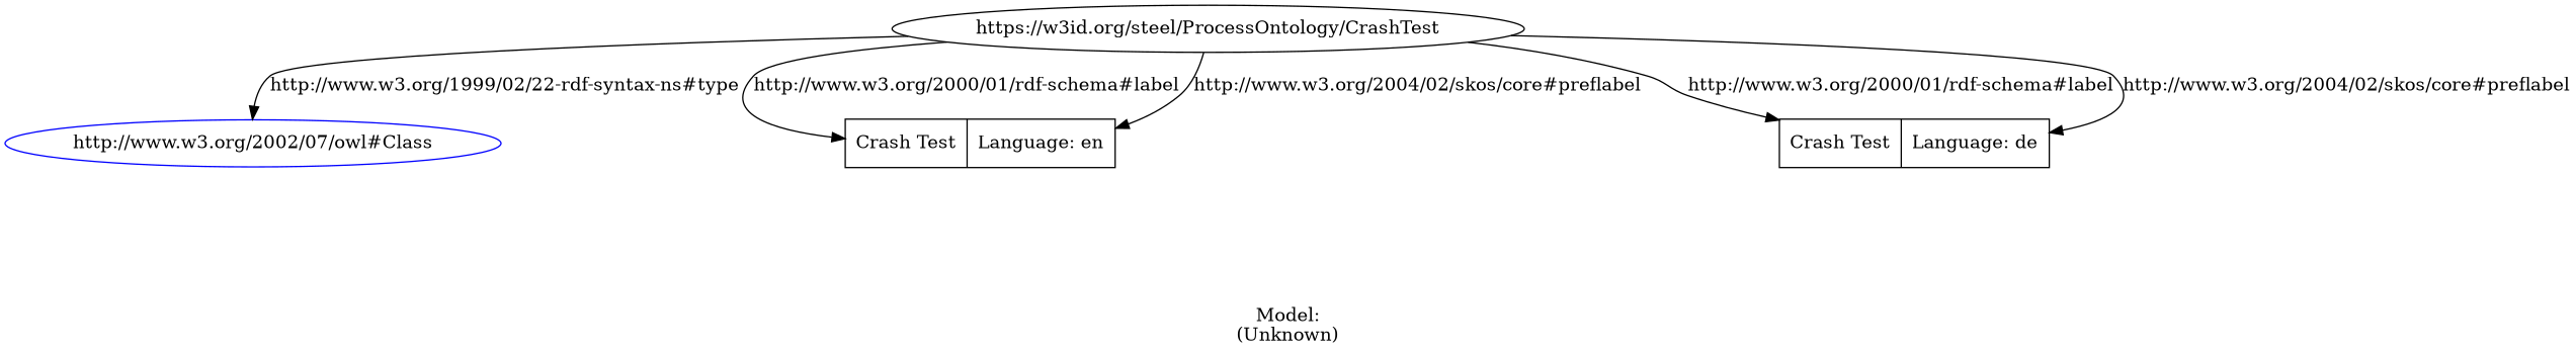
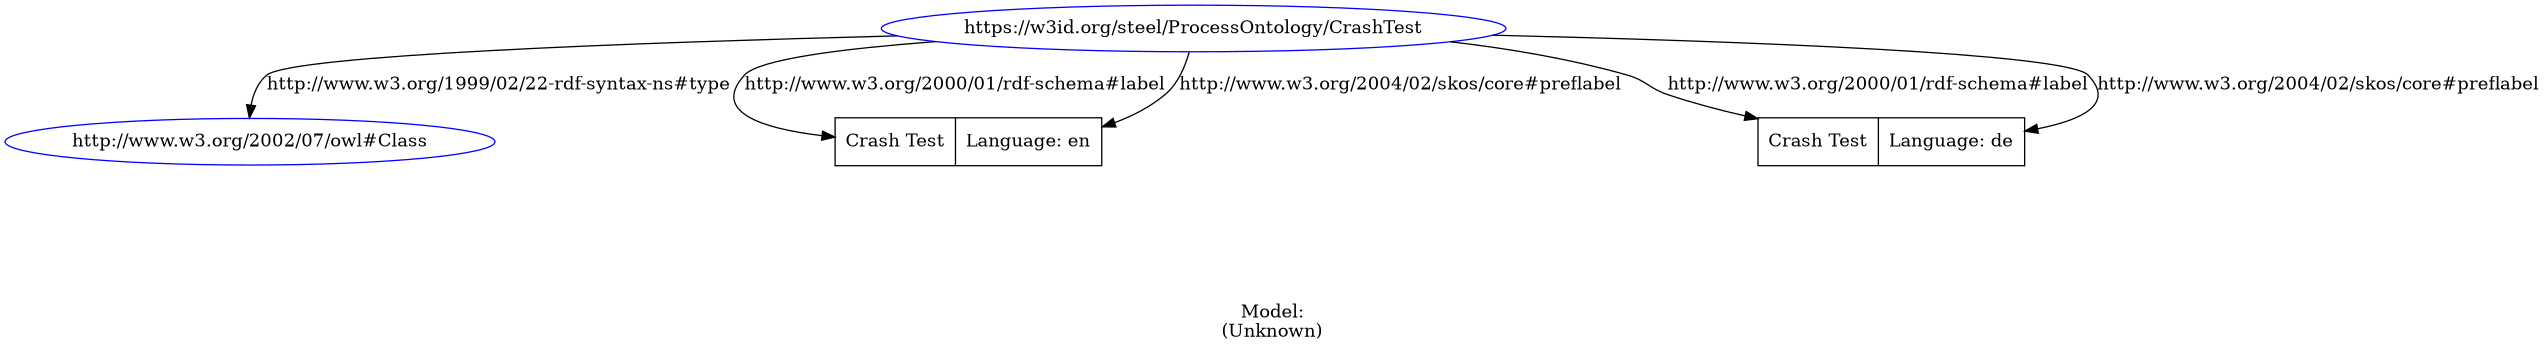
  digraph {
    label="\n\nModel:\n(Unknown)"
    rankdir=TB
    node [shape=ellipse]
-   n1 [color=black label="https://w3id.org/steel/ProcessOntology/CrashTest"]
+   n1 [color=blue label="https://w3id.org/steel/ProcessOntology/CrashTest"]
    n2 [color=blue label="http://www.w3.org/2002/07/owl#Class"]
    n3 [label="Crash Test|Language: en" shape=record]
    n4 [label="Crash Test|Language: de" shape=record]
    n1 -> n2 [label="http://www.w3.org/1999/02/22-rdf-syntax-ns#type"]
    n1 -> n3 [label="http://www.w3.org/2000/01/rdf-schema#label"]
    n1 -> n3 [label="http://www.w3.org/2004/02/skos/core#preflabel"]
    n1 -> n4 [label="http://www.w3.org/2000/01/rdf-schema#label"]
    n1 -> n4 [label="http://www.w3.org/2004/02/skos/core#preflabel"]
  }
